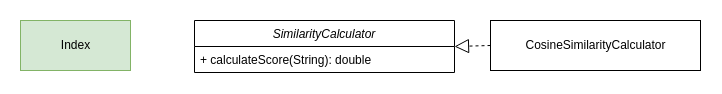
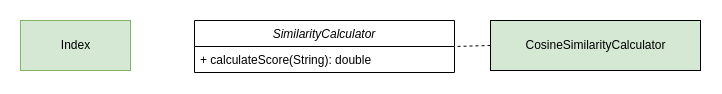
  <mxCell id="0" />
  <mxCell id="1" parent="0" />
- <mxCell id="2" value="CosineSimilarityCalculator" style="html=1;" vertex="1" parent="1"><mxGeometry x="490" y="20" width="210" height="50" as="geometry" /></mxCell>
- <mxCell id="3" value="" style="endArrow=block;dashed=1;endFill=0;endSize=12;html=1;exitX=0;exitY=0.5;exitDx=0;exitDy=0;entryX=1;entryY=0.5;entryDx=0;entryDy=0;" edge="1" parent="1" source="2" target="5"><mxGeometry width="160" relative="1" as="geometry"><mxPoint x="370" y="89" as="sourcePoint" /><mxPoint x="530" y="89" as="targetPoint" /></mxGeometry></mxCell>
+ <mxCell id="2" value="CosineSimilarityCalculator" style="html=1;fillColor=#d5e8d4;" vertex="1" parent="1"><mxGeometry x="490" y="20" width="210" height="50" as="geometry" /></mxCell>
+ <mxCell id="3" value="" style="endArrow=none;dashed=1;endFill=0;endSize=12;html=1;exitX=0;exitY=0.5;exitDx=0;exitDy=0;entryX=1;entryY=0.5;entryDx=0;entryDy=0;" edge="1" parent="1" source="2" target="5"><mxGeometry width="160" relative="1" as="geometry"><mxPoint x="370" y="89" as="sourcePoint" /><mxPoint x="530" y="89" as="targetPoint" /></mxGeometry></mxCell>
  <mxCell id="4" value="Index" style="html=1;fillColor=#d5e8d4;strokeColor=#82b366;" vertex="1" parent="1"><mxGeometry x="20" y="20" width="110" height="50" as="geometry" /></mxCell>
  <mxCell id="5" value="SimilarityCalculator" style="swimlane;fontStyle=2;childLayout=stackLayout;horizontal=1;startSize=26;fillColor=none;horizontalStack=0;resizeParent=1;resizeParentMax=0;resizeLast=0;collapsible=1;marginBottom=0;" vertex="1" parent="1"><mxGeometry x="194" y="20" width="260" height="52" as="geometry"><mxRectangle x="154" y="291" width="140" height="26" as="alternateBounds" /></mxGeometry></mxCell>
  <mxCell id="6" value="+ calculateScore(String): double" style="text;strokeColor=none;fillColor=none;align=left;verticalAlign=top;spacingLeft=4;spacingRight=4;overflow=hidden;rotatable=0;points=[[0,0.5],[1,0.5]];portConstraint=eastwest;" vertex="1" parent="5"><mxGeometry y="26" width="260" height="26" as="geometry" /></mxCell>
